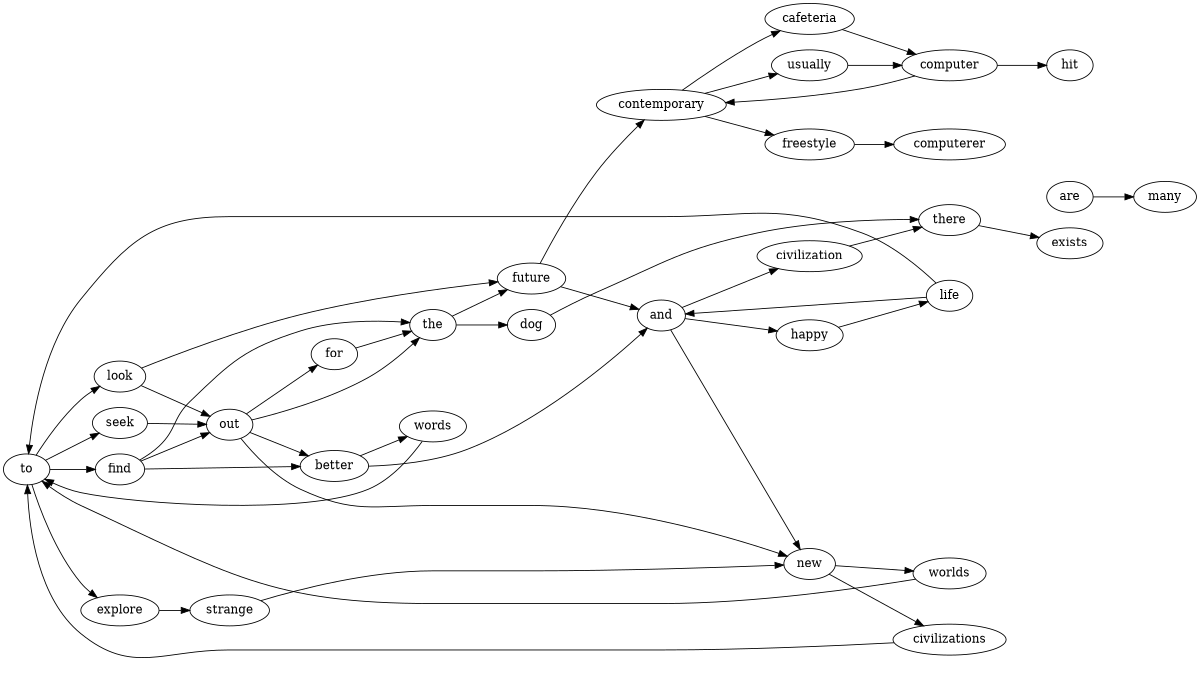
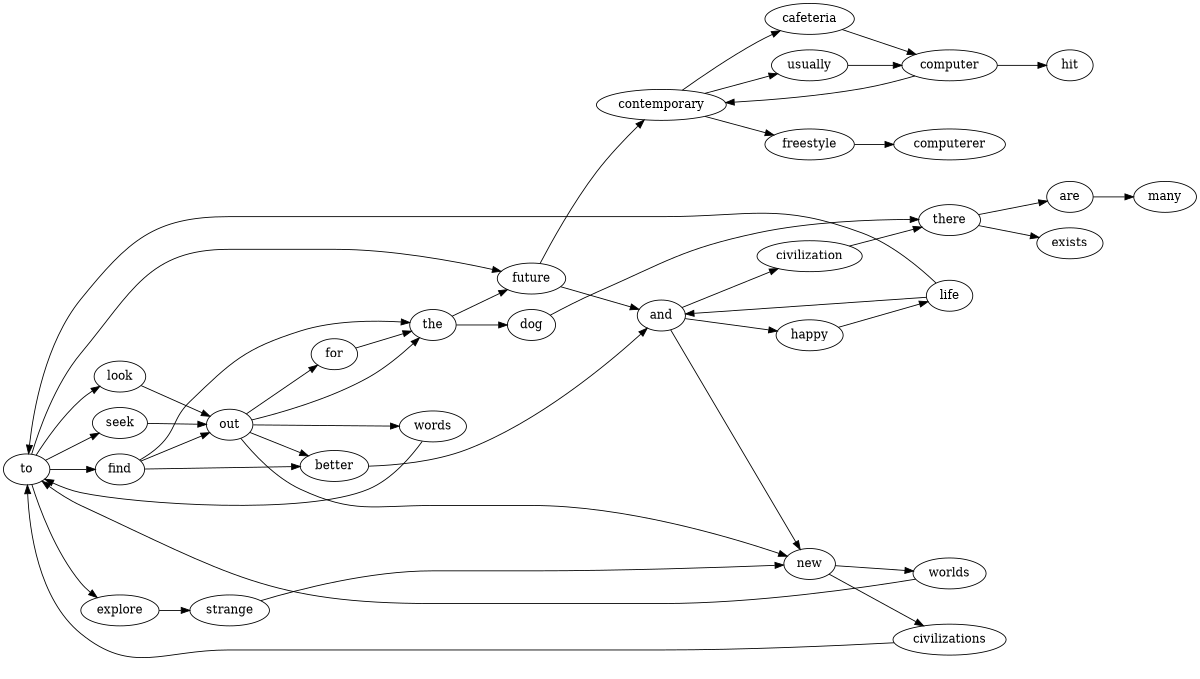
  digraph {
    rankdir=LR
    to
    explore
    seek
    find
    future
    look
    strange
    out
    better
    the
    and
    contemporary
    new
    for
    words
    dog
    civilization
    happy
    cafeteria
    usually
    freestyle
    worlds
    civilizations
    life
    there
    are
    exists
    computer
    computerer
    many
    hit
    to -> explore
    to -> seek
    to -> find
-   look -> future
+   to -> future
    to -> look
    explore -> strange
    seek -> out
    find -> out
    find -> better
    find -> the
    future -> and
    future -> contemporary
    look -> out
    strange -> new
    out -> better
    out -> the
    out -> new
    out -> for
    better -> and
-   better -> words
+   out -> words
    the -> future
    the -> dog
    and -> new
    and -> civilization
    and -> happy
    contemporary -> cafeteria
    contemporary -> usually
    contemporary -> freestyle
    new -> worlds
    new -> civilizations
    for -> the
    words -> to
    dog -> there
    civilization -> there
    happy -> life
    cafeteria -> computer
    usually -> computer
    freestyle -> computerer
    worlds -> to
    civilizations -> to
    life -> to
    life -> and
+   there -> are
    there -> exists
    are -> many
    computer -> contemporary
    computer -> hit
  }
